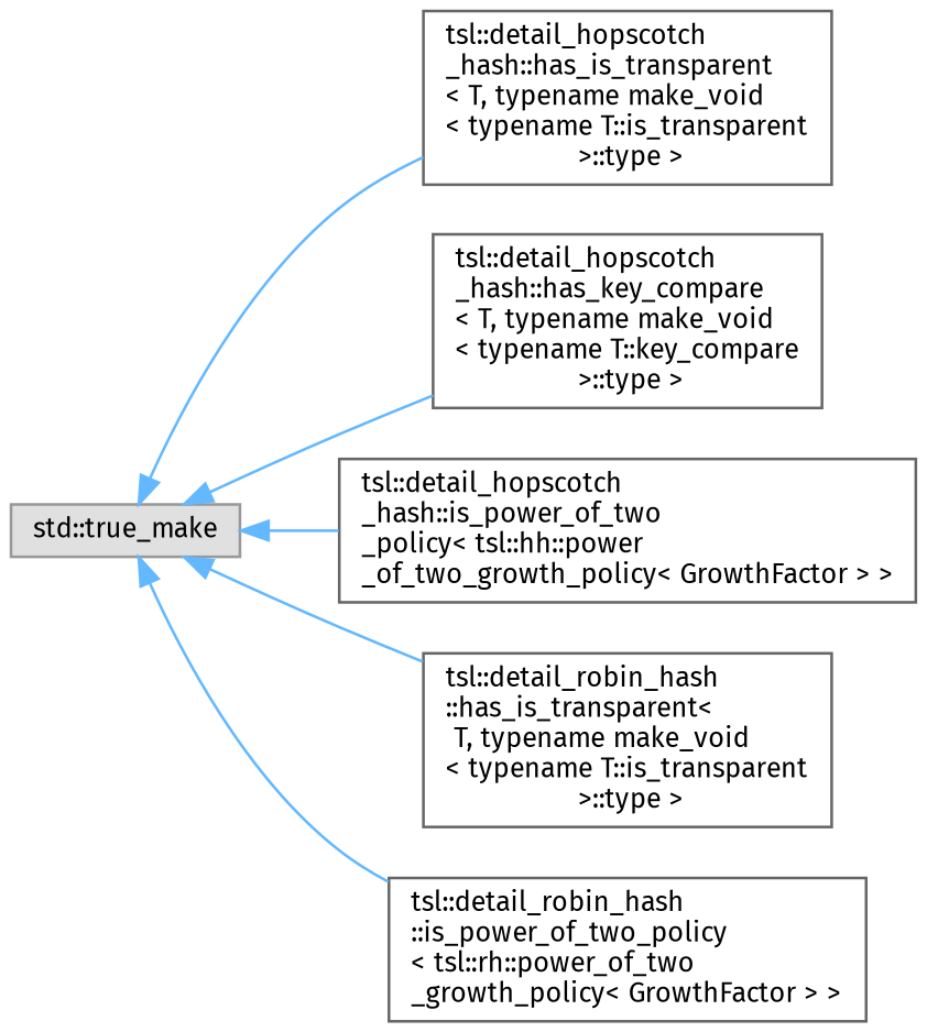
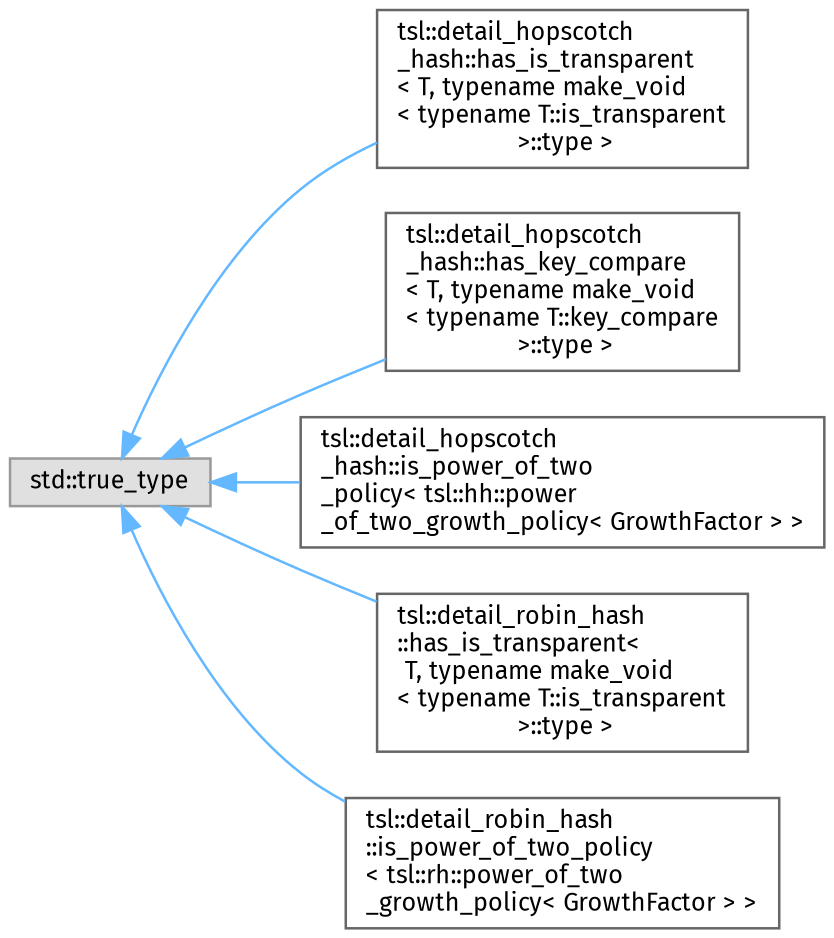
  digraph {
    rankdir=LR
    fontname="Fira Sans"
    node [color=grey40 fillcolor=white fontname="Fira Sans" fontsize=10 shape=box style=filled]
    edge [color=steelblue1 dir=back fontname="Fira Sans" fontsize=10 labelfontname=Helvetica labelfontsize=10 style=solid]
-   n1 [color=grey60 fillcolor="#E0E0E0" height=0.2 label="std::true_make" width=0.4]
+   n1 [color=grey60 fillcolor="#E0E0E0" height=0.2 label="std::true_type" width=0.4]
    n2 [height=0.2 label="tsl::detail_hopscotch\l_hash::has_is_transparent\l\< T, typename make_void\l\< typename T::is_transparent\l \>::type \>" width=0.4]
    n3 [height=0.2 label="tsl::detail_hopscotch\l_hash::has_key_compare\l\< T, typename make_void\l\< typename T::key_compare\l \>::type \>" width=0.4]
    n4 [height=0.2 label="tsl::detail_hopscotch\l_hash::is_power_of_two\l_policy\< tsl::hh::power\l_of_two_growth_policy\< GrowthFactor \> \>" width=0.4]
    n5 [height=0.2 label="tsl::detail_robin_hash\l::has_is_transparent\<\l T, typename make_void\l\< typename T::is_transparent\l \>::type \>" width=0.4]
    n6 [height=0.2 label="tsl::detail_robin_hash\l::is_power_of_two_policy\l\< tsl::rh::power_of_two\l_growth_policy\< GrowthFactor \> \>" width=0.4]
    n1 -> n2
    n1 -> n3
    n1 -> n4
    n1 -> n5
    n1 -> n6
  }
